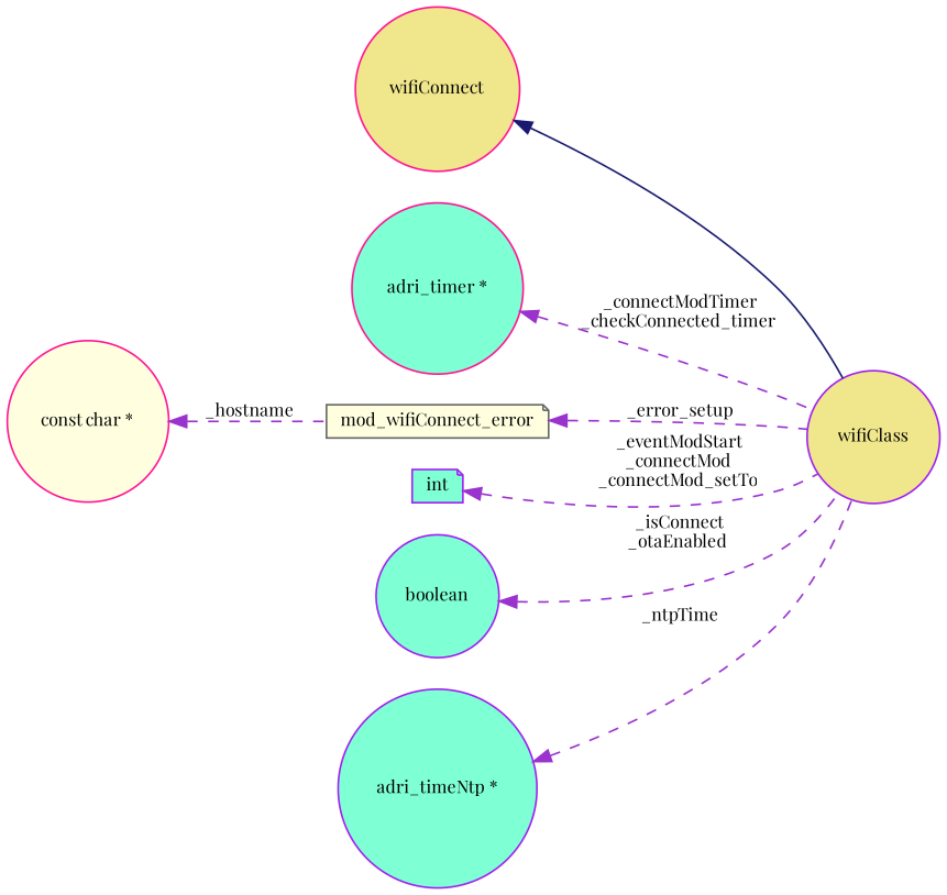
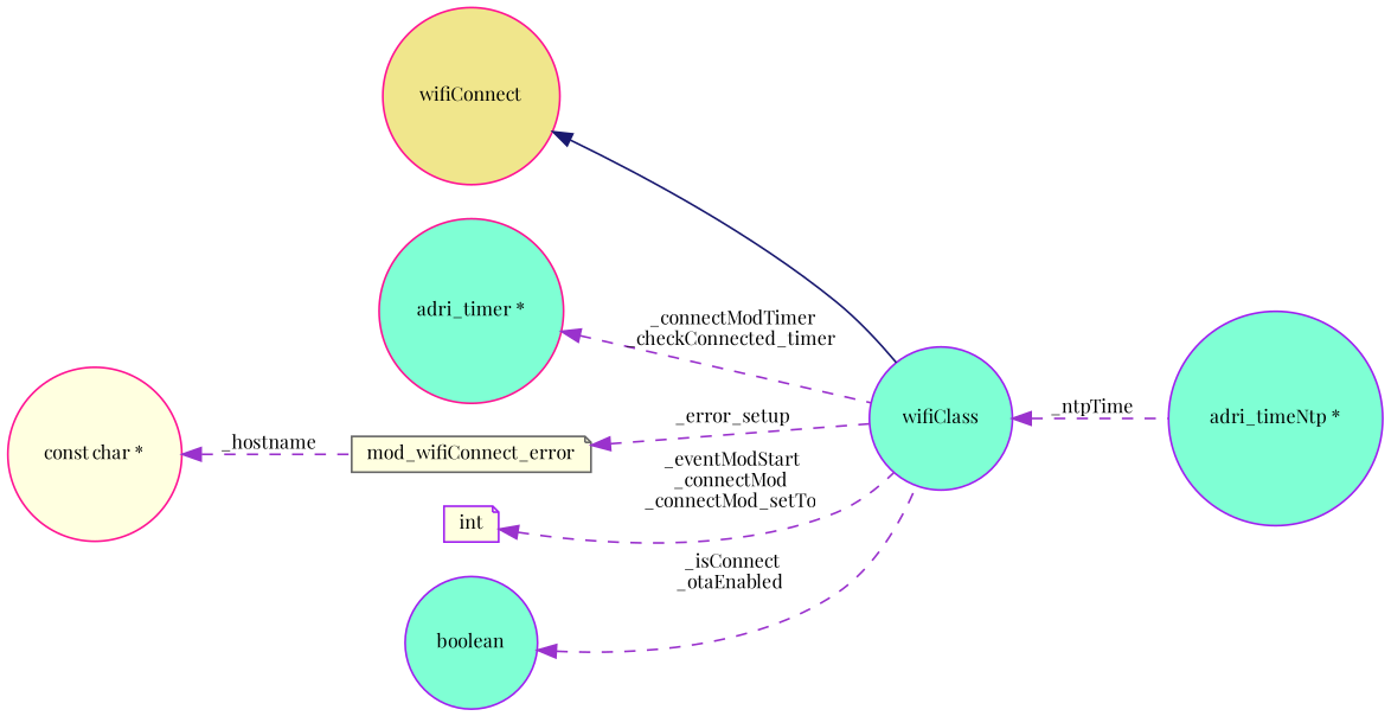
  digraph {
    fontname="Playfair Display"
    rankdir=LR
    node [color=purple fillcolor=aquamarine fontname="Playfair Display" fontsize=10 shape=circle style=filled]
    edge [color=darkorchid3 dir=back fontname="Playfair Display" fontsize=10 labelfontname=Helvetica labelfontsize=10 style=dashed]
-   n1 [fillcolor=khaki fontcolor=black height=0.2 label=wifiClass width=0.4]
+   n1 [fontcolor=black height=0.2 label=wifiClass width=0.4]
    n2 [color=deeppink fillcolor=khaki height=0.2 label=wifiConnect width=0.4]
    n3 [color=deeppink height=0.2 label="adri_timer *" width=0.4]
    n4 [color=gray40 fillcolor=lightyellow height=0.2 label=mod_wifiConnect_error shape=note width=0.4]
-   n5 [height=0.2 label=int shape=note width=0.4]
+   n5 [fillcolor=lightyellow height=0.2 label=int shape=note width=0.4]
    n6 [color=deeppink fillcolor=lightyellow height=0.2 label="const char *" width=0.4]
    n7 [height=0.2 label=boolean width=0.4]
    n8 [height=0.2 label="adri_timeNtp *" width=0.4]
    n2 -> n1 [color=midnightblue style=solid]
    n3 -> n1 [label=" _connectModTimer\n_checkConnected_timer"]
    n4 -> n1 [label=" _error_setup"]
    n5 -> n1 [label=" _eventModStart\n_connectMod\n_connectMod_setTo"]
    n6 -> n4 [label=" _hostname"]
    n7 -> n1 [label=" _isConnect\n_otaEnabled"]
-   n8 -> n1 [label=" _ntpTime"]
+   n1 -> n8 [label=" _ntpTime"]
  }
